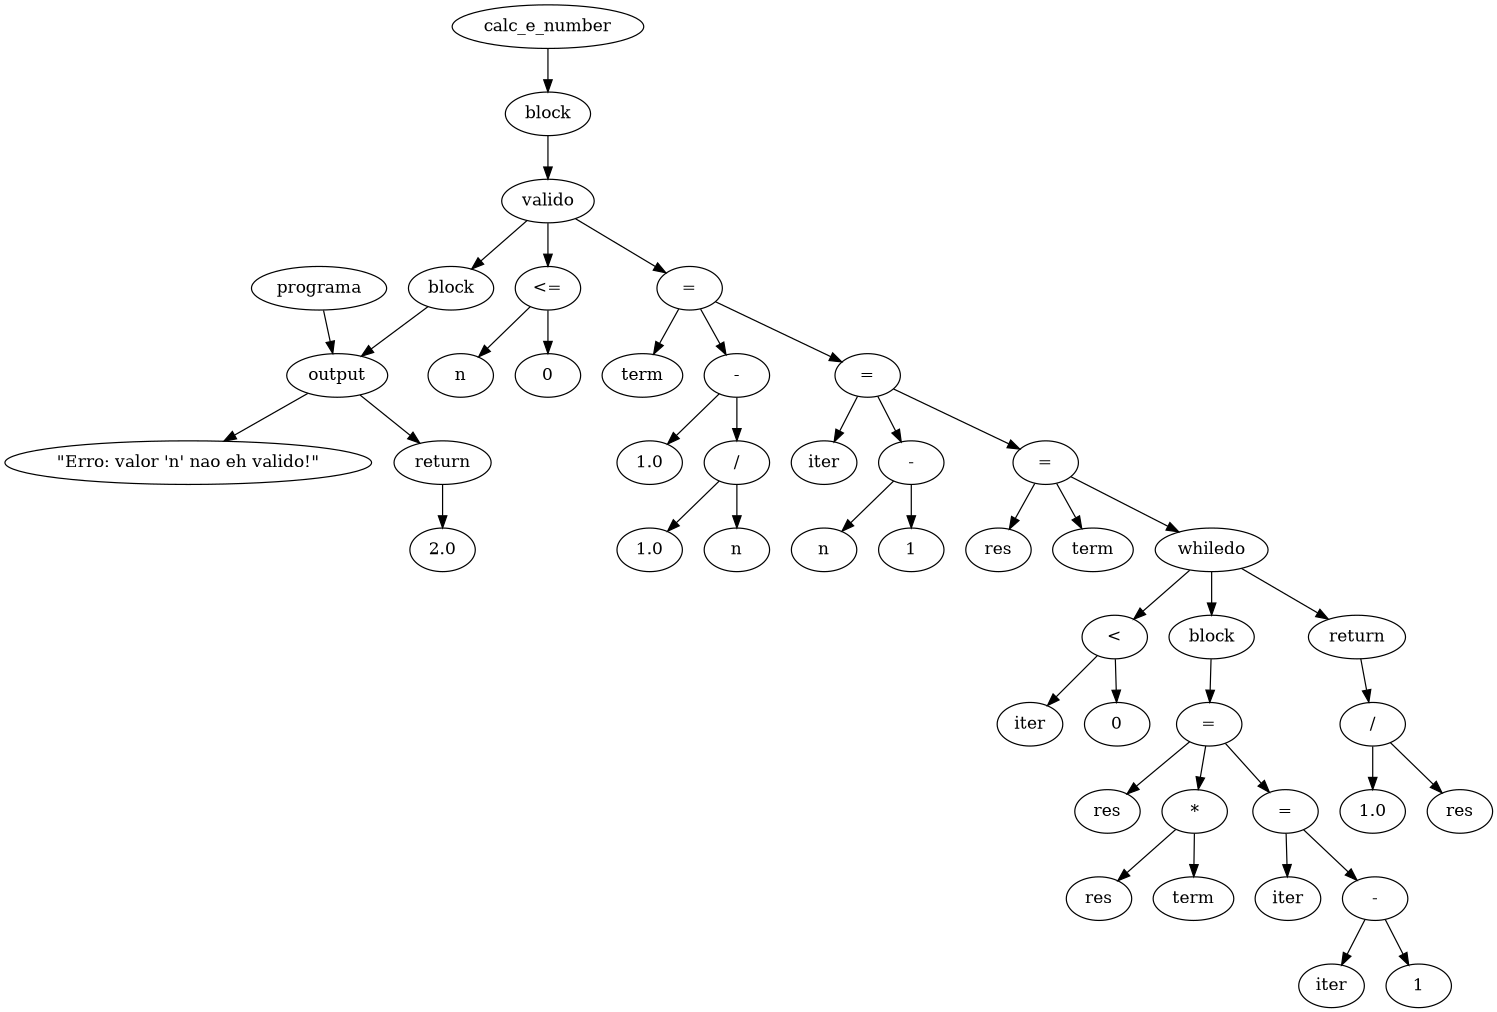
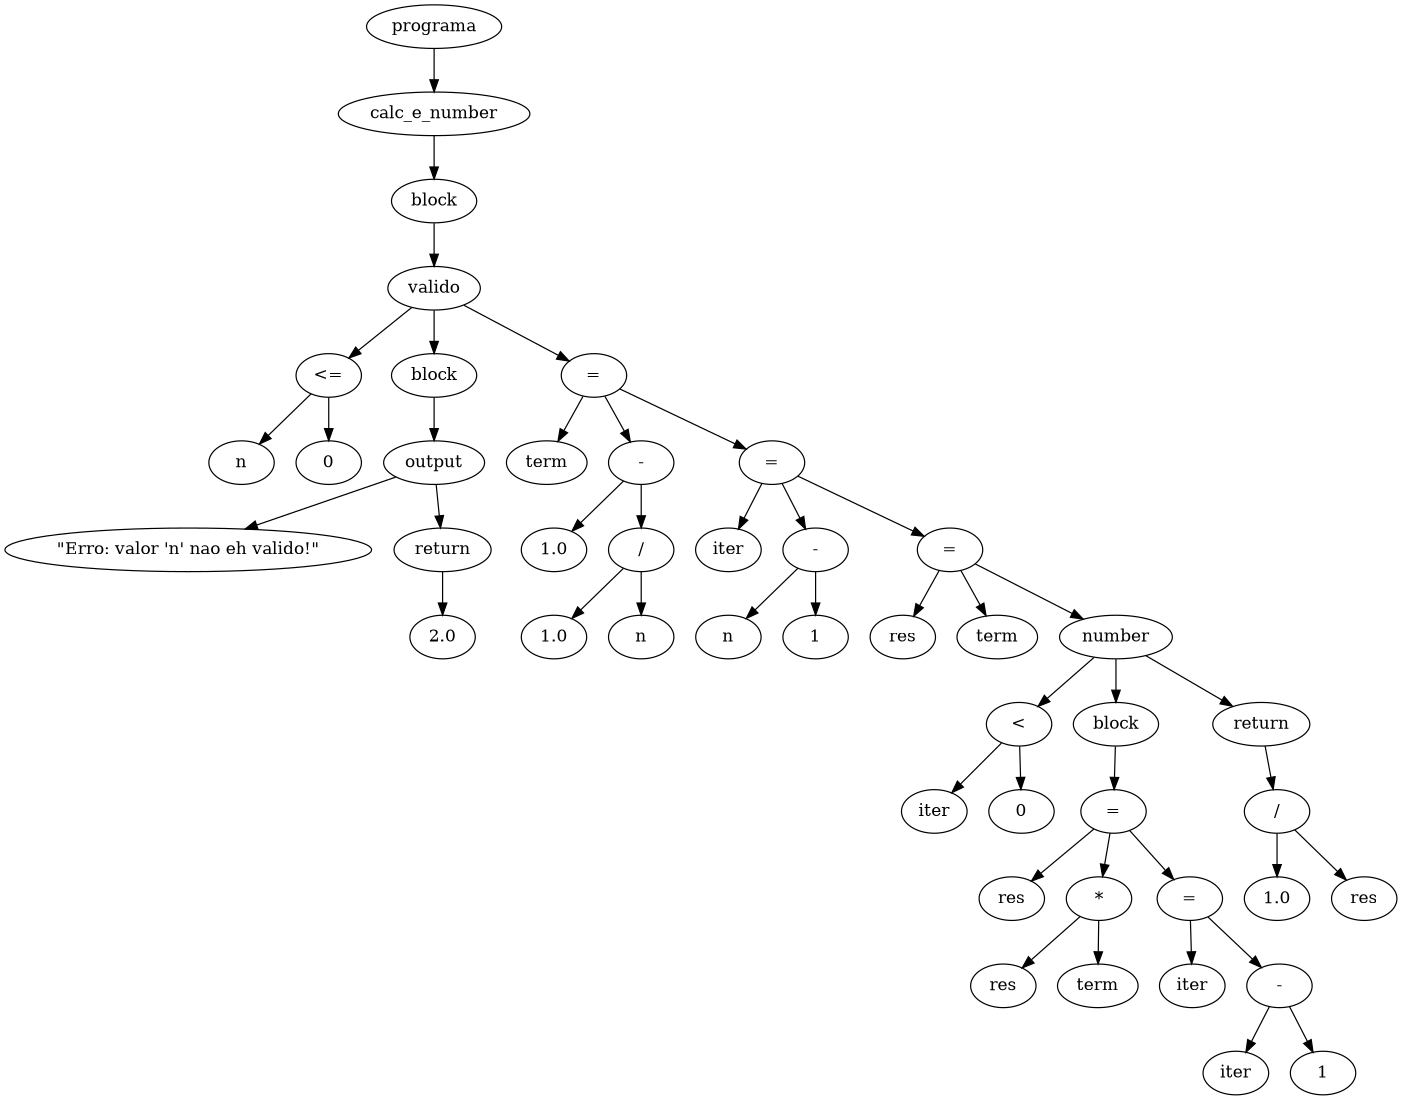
  digraph {
    n1 [label=n]
    n2 [label=0]
    n3 [label="<="]
    n4 [label="\"Erro: valor 'n' nao eh valido!\""]
    n5 [label=output]
    n6 [label=return]
    n7 [label=2.0]
    n8 [label=block]
    n9 [label=valido]
    n10 [label="="]
    n11 [label=term]
    n12 [label="-"]
    n13 [label="="]
    n14 [label=1.0]
    n15 [label=1.0]
    n16 [label=n]
    n17 [label="/"]
    n18 [label=iter]
    n19 [label="-"]
    n20 [label="="]
    n21 [label=n]
    n22 [label=1]
    n23 [label=res]
    n24 [label=term]
-   n25 [label=whiledo]
+   n25 [label=number]
    n26 [label="<"]
    n27 [label=block]
    n28 [label=return]
    n29 [label=iter]
    n30 [label=0]
    n31 [label=res]
    n32 [label=res]
    n33 [label=term]
    n34 [label="*"]
    n35 [label="="]
    n36 [label="="]
    n37 [label=iter]
    n38 [label="-"]
    n39 [label=iter]
    n40 [label=1]
    n41 [label="/"]
    n42 [label=1.0]
    n43 [label=res]
    n44 [label=block]
    n45 [label=calc_e_number]
    n46 [label=programa]
    n3 -> n1
    n3 -> n2
    n5 -> n4
    n5 -> n6
    n6 -> n7
    n8 -> n5
    n9 -> n3
    n9 -> n8
    n9 -> n10
    n10 -> n11
    n10 -> n12
    n10 -> n13
    n12 -> n14
    n12 -> n17
    n13 -> n18
    n13 -> n19
    n13 -> n20
    n17 -> n15
    n17 -> n16
    n19 -> n21
    n19 -> n22
    n20 -> n23
    n20 -> n24
    n20 -> n25
    n25 -> n26
    n25 -> n27
    n25 -> n28
    n26 -> n29
    n26 -> n30
    n27 -> n35
    n28 -> n41
    n34 -> n32
    n34 -> n33
    n35 -> n31
    n35 -> n34
    n35 -> n36
    n36 -> n37
    n36 -> n38
    n38 -> n39
    n38 -> n40
    n41 -> n42
    n41 -> n43
    n44 -> n9
    n45 -> n44
-   n46 -> n5
+   n46 -> n45
  }
